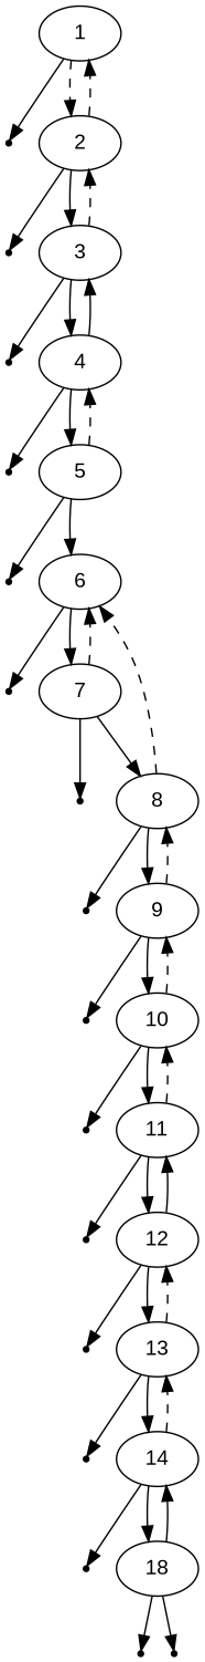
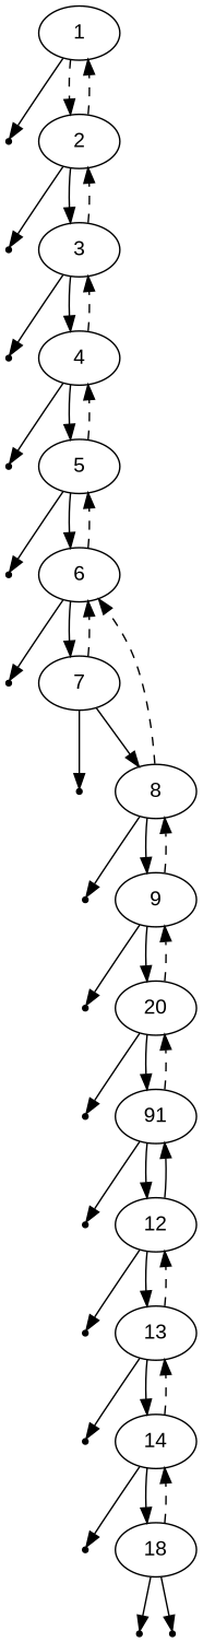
  digraph {
    fontname="Liberation Sans"
    node [fontname="Liberation Sans" shape=point]
    edge [fontname="Liberation Sans"]
    1 [shape=""]
    null0
    2 [shape=""]
    null1
    3 [shape=""]
    null2
    4 [shape=""]
    null3
    5 [shape=""]
    null4
    6 [shape=""]
    null5
    7 [shape=""]
    null6
    8 [shape=""]
    null7
    9 [shape=""]
    null8
-   10 [shape=""]
+   10 [label=20 shape=""]
    null9
-   11 [shape=""]
+   11 [label=91 shape=""]
    null10
    12 [shape=""]
    null11
    13 [shape=""]
    null12
    14 [shape=""]
    null13
    18 [shape=""]
    null14
    null15
    1 -> null0
    1 -> 2 [style=dashed]
    2 -> 1 [style=dashed]
    2 -> null1
    2 -> 3
    3 -> 2 [style=dashed]
    3 -> null2
    3 -> 4
-   4 -> 3 [style=solid]
+   4 -> 3 [style=dashed]
    4 -> null3
    4 -> 5
    5 -> 4 [style=dashed]
    5 -> null4
    5 -> 6
+   6 -> 5 [style=dashed]
    6 -> null5
    6 -> 7
    7 -> 6 [style=dashed]
    7 -> null6
    7 -> 8
    8 -> 6 [style=dashed]
    8 -> null7
    8 -> 9
    9 -> 8 [style=dashed]
    9 -> null8
    9 -> 10
    10 -> 9 [style=dashed]
    10 -> null9
    10 -> 11
    11 -> 10 [style=dashed]
    11 -> null10
    11 -> 12
    12 -> 11 [style=solid]
    12 -> null11
    12 -> 13
    13 -> 12 [style=dashed]
    13 -> null12
    13 -> 14
    14 -> 13 [style=dashed]
    14 -> null13
    14 -> 18
-   18 -> 14 [style=solid]
+   18 -> 14 [style=dashed]
    18 -> null14
    18 -> null15
  }
